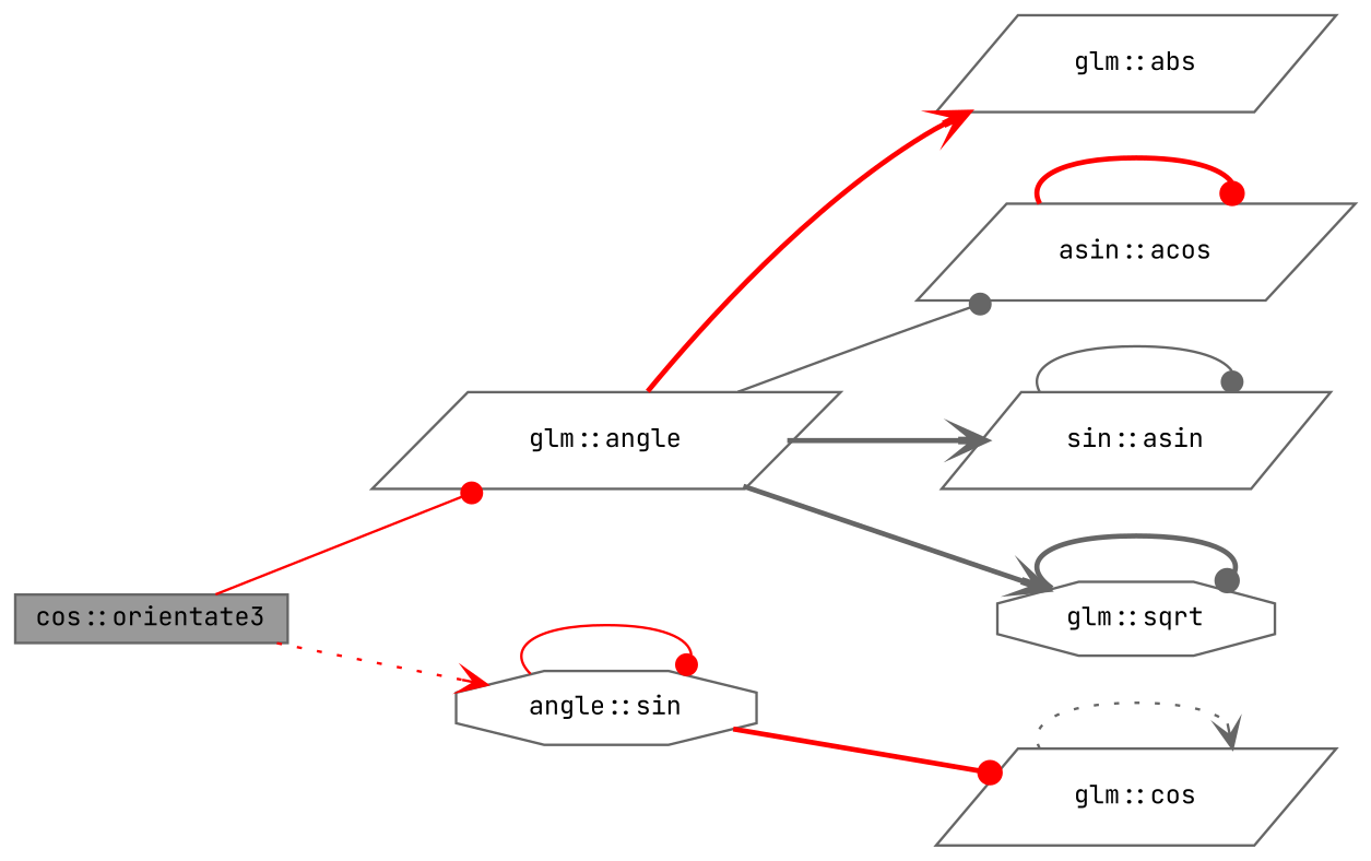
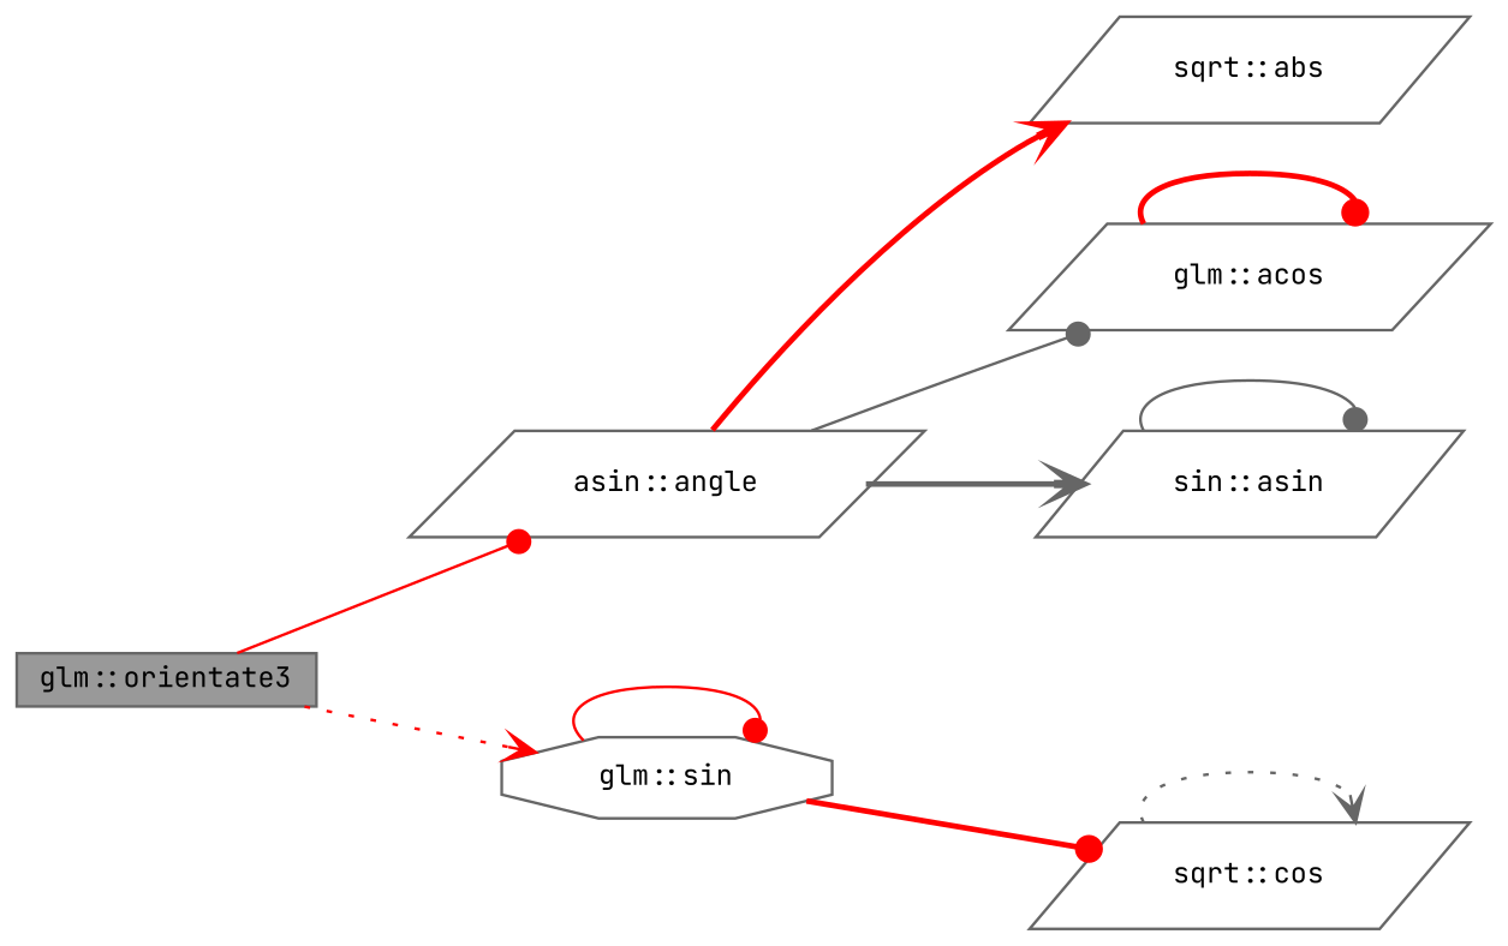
  digraph {
    fontname="JetBrains Mono"
    rankdir=LR
    node [color=grey40 fillcolor=white fontname="JetBrains Mono" fontsize=10 shape=parallelogram style=filled]
    edge [arrowhead=dot color=red fontname="JetBrains Mono" fontsize=10 labelfontname=Helvetica labelfontsize=10 style=bold]
-   n1 [color=gray40 fillcolor=grey60 fontcolor=black height=0.2 label="cos::orientate3" shape=box width=0.4]
-   n2 [height=0.2 label="glm::angle" width=0.4]
-   n3 [height=0.2 label="angle::sin" shape=octagon width=0.4]
-   n4 [height=0.2 label="glm::abs" width=0.4]
-   n5 [height=0.2 label="asin::acos" width=0.4]
+   n1 [color=gray40 fillcolor=grey60 fontcolor=black height=0.2 label="glm::orientate3" shape=box width=0.4]
+   n2 [height=0.2 label="asin::angle" width=0.4]
+   n3 [height=0.2 label="glm::sin" shape=octagon width=0.4]
+   n4 [height=0.2 label="sqrt::abs" width=0.4]
+   n5 [height=0.2 label="glm::acos" width=0.4]
    n6 [height=0.2 label="sin::asin" width=0.4]
-   n7 [height=0.2 label="glm::sqrt" shape=octagon width=0.4]
-   n8 [height=0.2 label="glm::cos" width=0.4]
+   n8 [height=0.2 label="sqrt::cos" width=0.4]
    n1 -> n2 [style=solid]
    n1 -> n3 [arrowhead=vee style=dotted]
    n2 -> n4 [arrowhead=vee]
    n2 -> n5 [color=gray40 style=solid]
    n2 -> n6 [arrowhead=vee color=gray40]
-   n2 -> n7 [arrowhead=vee color=gray40]
    n3 -> n3 [style=solid]
    n3 -> n8
    n5 -> n5
    n6 -> n6 [color=gray40 style=solid]
-   n7 -> n7 [color=gray40]
    n8 -> n8 [arrowhead=vee color=gray40 style=dotted]
  }
